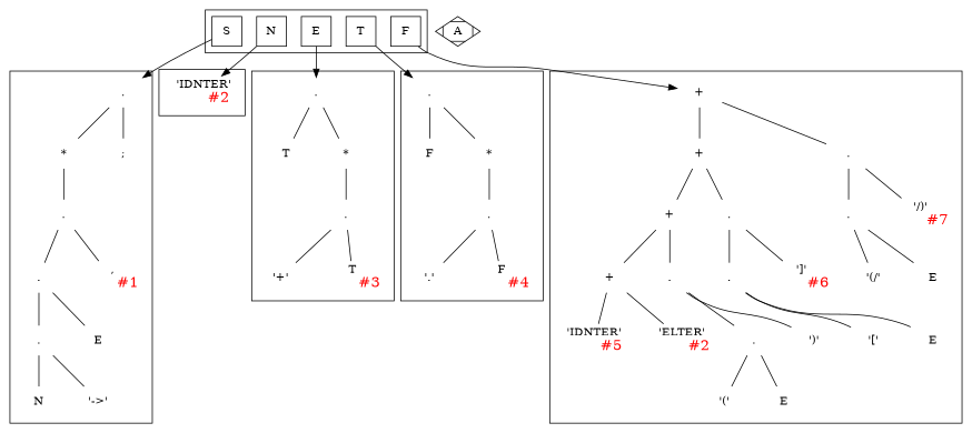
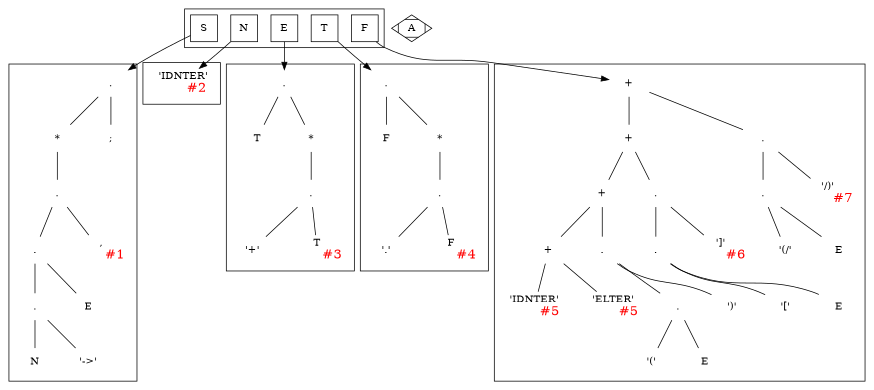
  digraph {
    node [shape=none style=none]
    edge [dir=none]
    S [shape=square style=""]
    N [shape=square style=""]
    E [shape=square style=""]
    T [shape=square style=""]
    F [shape=square style=""]
    n6 [label="."]
    n7 [label="*"]
    n8 [label=";"]
    n9 [label="."]
    n10 [label="."]
    n11 [label=< ,<BR />         <FONT color="red" POINT-SIZE="18">#1</FONT>>]
    n12 [label="."]
    n13 [label=E]
    n14 [label=N]
    n15 [label="'->'"]
    n16 [label=< 'IDNTER'<BR />         <FONT color="red" POINT-SIZE="18">#2</FONT>>]
    n17 [label="."]
    n18 [label=T]
    n19 [label="*"]
    n20 [label="."]
    n21 [label="'+'"]
    n22 [label=< T <BR />         <FONT color="red" POINT-SIZE="18">#3</FONT>>]
    n23 [label="."]
    n24 [label=F]
    n25 [label="*"]
    n26 [label="."]
    n27 [label="'.'"]
    n28 [label=< F <BR />         <FONT color="red" POINT-SIZE="18">#4</FONT>>]
    n29 [label="+"]
    n30 [label="+"]
    n31 [label="."]
    n32 [label="+"]
    n33 [label="."]
    n34 [label="."]
    n35 [label=< '/)' <BR />         <FONT color="red" POINT-SIZE="18">#7</FONT>>]
    n36 [label="+"]
    n37 [label="."]
    n38 [label="."]
    n39 [label=< ']' <BR />         <FONT color="red" POINT-SIZE="18">#6</FONT>>]
    n40 [label="'(/'"]
    n41 [label=E]
    n42 [label=< 'IDNTER' <BR />         <FONT color="red" POINT-SIZE="18">#5</FONT>>]
-   n43 [label=< 'ELTER' <BR />         <FONT color="red" POINT-SIZE="18">#2</FONT>>]
+   n43 [label=< 'ELTER' <BR />         <FONT color="red" POINT-SIZE="18">#5</FONT>>]
    n44 [label="."]
    n45 [label="')'"]
    n46 [label="'['"]
    n47 [label=E]
    n48 [label="'('"]
    n49 [label=E]
    A [shape=Mdiamond style=""]
    subgraph cluster_1 {
      S
      N
      E
      T
      F
    }
    subgraph cluster_2 {
      n6
      n7
      n8
      n9
      n10
      n11
      n12
      n13
      n14
      n15
    }
    subgraph cluster_3 {
      n16
    }
    subgraph cluster_4 {
      n17
      n18
      n19
      n20
      n21
      n22
    }
    subgraph cluster_5 {
      n23
      n24
      n25
      n26
      n27
      n28
    }
    subgraph cluster_6 {
      n29
      n30
      n31
      n32
      n33
      n34
      n35
      n36
      n37
      n38
      n39
      n40
      n41
      n42
      n43
      n44
      n45
      n46
      n47
      n48
      n49
    }
    S -> n6 [dir=""]
    N -> n16 [dir=""]
    E -> n17 [dir=""]
    T -> n23 [dir=""]
    F -> n29 [dir=""]
    n6 -> n7
    n6 -> n8
    n7 -> n9
    n9 -> n10
    n9 -> n11
    n10 -> n12
    n10 -> n13
    n12 -> n14
    n12 -> n15
    n17 -> n18
    n17 -> n19
    n19 -> n20
    n20 -> n21
    n20 -> n22
    n23 -> n24
    n23 -> n25
    n25 -> n26
    n26 -> n27
    n26 -> n28
    n29 -> n30
    n29 -> n31
    n30 -> n32
    n30 -> n33
    n31 -> n34
    n31 -> n35
    n32 -> n36
    n32 -> n37
    n33 -> n38
    n33 -> n39
    n34 -> n40
    n34 -> n41
    n36 -> n42
    n36 -> n43
    n37 -> n44
    n37 -> n45
    n38 -> n46
    n38 -> n47
    n44 -> n48
    n44 -> n49
  }
